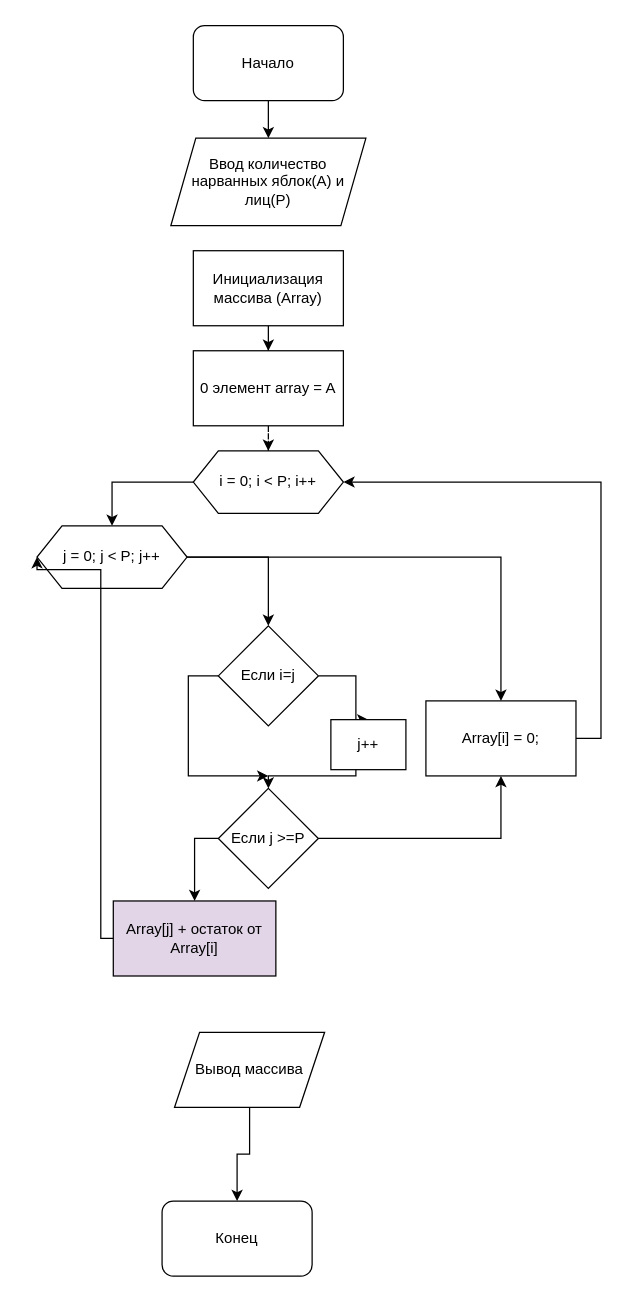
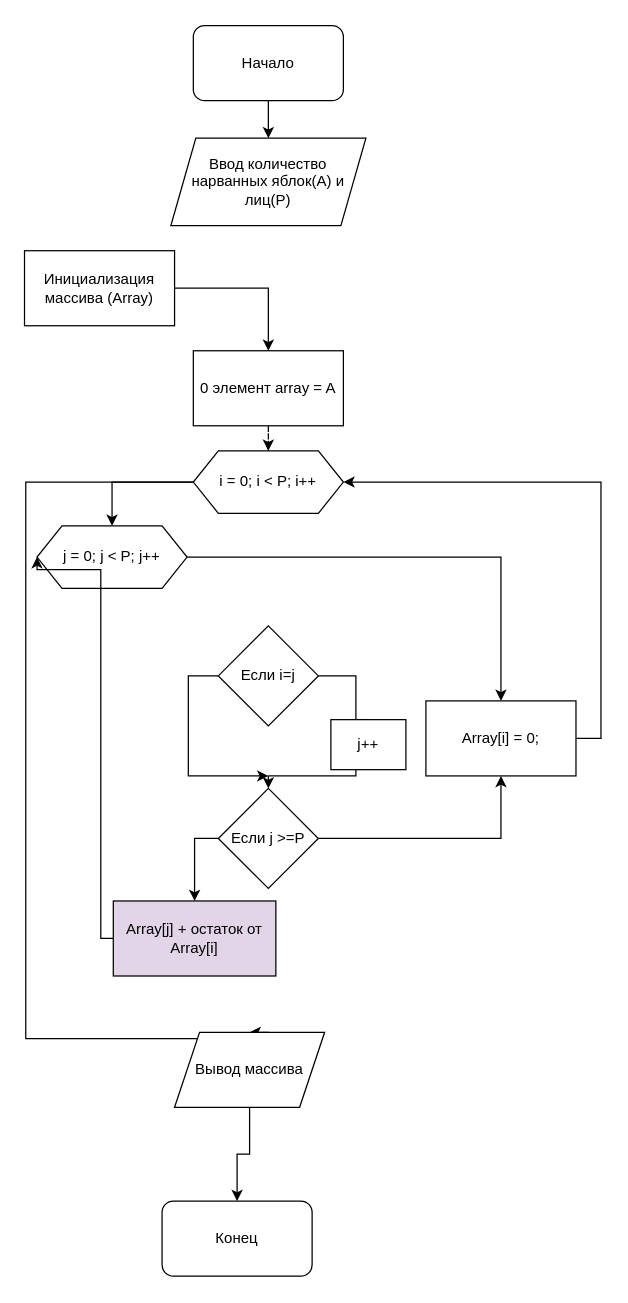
  <mxCell id="0" />
  <mxCell id="1" parent="0" />
  <mxCell id="2" style="edgeStyle=orthogonalEdgeStyle;rounded=0;orthogonalLoop=1;jettySize=auto;html=1;" edge="1" parent="1" source="3" target="4"><mxGeometry relative="1" as="geometry" /></mxCell>
  <mxCell id="3" value="Начало" style="rounded=1;whiteSpace=wrap;html=1;" vertex="1" parent="1"><mxGeometry x="154" y="20" width="120" height="60" as="geometry" /></mxCell>
  <mxCell id="4" value="Ввод количество нарванных яблок(A) и лиц(P)" style="shape=parallelogram;perimeter=parallelogramPerimeter;whiteSpace=wrap;html=1;fixedSize=1;" vertex="1" parent="1"><mxGeometry x="136" y="110" width="156" height="70" as="geometry" /></mxCell>
  <mxCell id="5" style="edgeStyle=orthogonalEdgeStyle;rounded=0;orthogonalLoop=1;jettySize=auto;html=1;" edge="1" parent="1" source="6" target="11"><mxGeometry relative="1" as="geometry" /></mxCell>
- <mxCell id="6" value="Инициализация массива (Array)" style="rounded=0;whiteSpace=wrap;html=1;" vertex="1" parent="1"><mxGeometry x="154" y="200" width="120" height="60" as="geometry" /></mxCell>
+ <mxCell id="6" value="Инициализация массива (Array)" style="rounded=0;whiteSpace=wrap;html=1;" vertex="1" parent="1"><mxGeometry x="19" y="200" width="120" height="60" as="geometry" /></mxCell>
  <mxCell id="7" style="edgeStyle=orthogonalEdgeStyle;rounded=0;orthogonalLoop=1;jettySize=auto;html=1;entryX=0.5;entryY=0;entryDx=0;entryDy=0;" edge="1" parent="1" source="9" target="14"><mxGeometry relative="1" as="geometry" /></mxCell>
+ <mxCell id="8" style="edgeStyle=orthogonalEdgeStyle;rounded=0;orthogonalLoop=1;jettySize=auto;html=1;entryX=0.5;entryY=0;entryDx=0;entryDy=0;" edge="1" parent="1" source="9" target="29"><mxGeometry relative="1" as="geometry"><Array as="points"><mxPoint x="20" y="385" /><mxPoint x="20" y="830" /><mxPoint x="214" y="830" /></Array></mxGeometry></mxCell>
  <mxCell id="9" value="i = 0; i &amp;lt; P; i++" style="shape=hexagon;perimeter=hexagonPerimeter2;whiteSpace=wrap;html=1;fixedSize=1;" vertex="1" parent="1"><mxGeometry x="154" y="360" width="120" height="50" as="geometry" /></mxCell>
  <mxCell id="10" style="edgeStyle=orthogonalEdgeStyle;rounded=0;orthogonalLoop=1;jettySize=auto;html=1;entryX=0.5;entryY=0;entryDx=0;entryDy=0;dashed=1;" edge="1" parent="1" source="11" target="9"><mxGeometry relative="1" as="geometry" /></mxCell>
  <mxCell id="11" value="0 элемент array = A" style="rounded=0;whiteSpace=wrap;html=1;" vertex="1" parent="1"><mxGeometry x="154" y="280" width="120" height="60" as="geometry" /></mxCell>
- <mxCell id="12" style="edgeStyle=orthogonalEdgeStyle;rounded=0;orthogonalLoop=1;jettySize=auto;html=1;" edge="1" parent="1" source="14" target="17"><mxGeometry relative="1" as="geometry" /></mxCell>
  <mxCell id="13" style="edgeStyle=orthogonalEdgeStyle;rounded=0;orthogonalLoop=1;jettySize=auto;html=1;entryX=0.5;entryY=0;entryDx=0;entryDy=0;" edge="1" parent="1" source="14" target="27"><mxGeometry relative="1" as="geometry" /></mxCell>
  <mxCell id="14" value="j = 0; j &amp;lt; P; j++" style="shape=hexagon;perimeter=hexagonPerimeter2;whiteSpace=wrap;html=1;fixedSize=1;" vertex="1" parent="1"><mxGeometry x="29" y="420" width="120" height="50" as="geometry" /></mxCell>
- <mxCell id="15" style="edgeStyle=orthogonalEdgeStyle;rounded=0;orthogonalLoop=1;jettySize=auto;html=1;entryX=0.5;entryY=0;entryDx=0;entryDy=0;" edge="1" parent="1" source="17" target="19"><mxGeometry relative="1" as="geometry"><Array as="points"><mxPoint x="284" y="540" /></Array></mxGeometry></mxCell>
+ <mxCell id="15" style="edgeStyle=orthogonalEdgeStyle;rounded=0;orthogonalLoop=1;jettySize=auto;html=1;entryX=0.5;entryY=0;entryDx=0;entryDy=0;endArrow=none;" edge="1" parent="1" source="17" target="19"><mxGeometry relative="1" as="geometry"><Array as="points"><mxPoint x="284" y="540" /></Array></mxGeometry></mxCell>
  <mxCell id="16" style="edgeStyle=orthogonalEdgeStyle;rounded=0;orthogonalLoop=1;jettySize=auto;html=1;" edge="1" parent="1" source="17"><mxGeometry relative="1" as="geometry"><mxPoint x="214" y="620" as="targetPoint" /><Array as="points"><mxPoint x="150" y="540" /><mxPoint x="150" y="620" /></Array></mxGeometry></mxCell>
  <mxCell id="17" value="Если i=j" style="rhombus;whiteSpace=wrap;html=1;" vertex="1" parent="1"><mxGeometry x="174" y="500" width="80" height="80" as="geometry" /></mxCell>
  <mxCell id="18" style="edgeStyle=orthogonalEdgeStyle;rounded=0;orthogonalLoop=1;jettySize=auto;html=1;entryX=0.5;entryY=0;entryDx=0;entryDy=0;" edge="1" parent="1" source="19" target="22"><mxGeometry relative="1" as="geometry"><Array as="points"><mxPoint x="284" y="620" /><mxPoint x="214" y="620" /></Array></mxGeometry></mxCell>
  <mxCell id="19" value="j++" style="rounded=0;whiteSpace=wrap;html=1;" vertex="1" parent="1"><mxGeometry x="264" y="575" width="60" height="40" as="geometry" /></mxCell>
  <mxCell id="20" style="edgeStyle=orthogonalEdgeStyle;rounded=0;orthogonalLoop=1;jettySize=auto;html=1;entryX=0.5;entryY=0;entryDx=0;entryDy=0;" edge="1" parent="1" source="22" target="25"><mxGeometry relative="1" as="geometry"><Array as="points"><mxPoint x="155" y="670" /></Array></mxGeometry></mxCell>
  <mxCell id="21" style="edgeStyle=orthogonalEdgeStyle;rounded=0;orthogonalLoop=1;jettySize=auto;html=1;entryX=0.5;entryY=1;entryDx=0;entryDy=0;" edge="1" parent="1" source="22" target="27"><mxGeometry relative="1" as="geometry" /></mxCell>
  <mxCell id="22" value="Если j &amp;gt;=P" style="rhombus;whiteSpace=wrap;html=1;" vertex="1" parent="1"><mxGeometry x="174" y="630" width="80" height="80" as="geometry" /></mxCell>
  <mxCell id="23" value="Конец" style="rounded=1;whiteSpace=wrap;html=1;" vertex="1" parent="1"><mxGeometry x="129" y="960" width="120" height="60" as="geometry" /></mxCell>
  <mxCell id="24" style="edgeStyle=orthogonalEdgeStyle;rounded=0;orthogonalLoop=1;jettySize=auto;html=1;entryX=0;entryY=0.5;entryDx=0;entryDy=0;" edge="1" parent="1" source="25" target="14"><mxGeometry relative="1" as="geometry"><Array as="points"><mxPoint x="80" y="750" /><mxPoint x="80" y="455" /></Array></mxGeometry></mxCell>
  <mxCell id="25" value="Array[j] + остаток от Array[i]" style="rounded=0;whiteSpace=wrap;html=1;fillColor=#e1d5e7;" vertex="1" parent="1"><mxGeometry x="90" y="720" width="130" height="60" as="geometry" /></mxCell>
  <mxCell id="26" style="edgeStyle=orthogonalEdgeStyle;rounded=0;orthogonalLoop=1;jettySize=auto;html=1;entryX=1;entryY=0.5;entryDx=0;entryDy=0;" edge="1" parent="1" source="27" target="9"><mxGeometry relative="1" as="geometry"><Array as="points"><mxPoint x="480" y="590" /><mxPoint x="480" y="385" /></Array></mxGeometry></mxCell>
  <mxCell id="27" value="Array[i] = 0;" style="rounded=0;whiteSpace=wrap;html=1;" vertex="1" parent="1"><mxGeometry x="340" y="560" width="120" height="60" as="geometry" /></mxCell>
  <mxCell id="28" style="edgeStyle=orthogonalEdgeStyle;rounded=0;orthogonalLoop=1;jettySize=auto;html=1;" edge="1" parent="1" source="29" target="23"><mxGeometry relative="1" as="geometry" /></mxCell>
  <mxCell id="29" value="Вывод массива" style="shape=parallelogram;perimeter=parallelogramPerimeter;whiteSpace=wrap;html=1;fixedSize=1;" vertex="1" parent="1"><mxGeometry x="139" y="825" width="120" height="60" as="geometry" /></mxCell>
